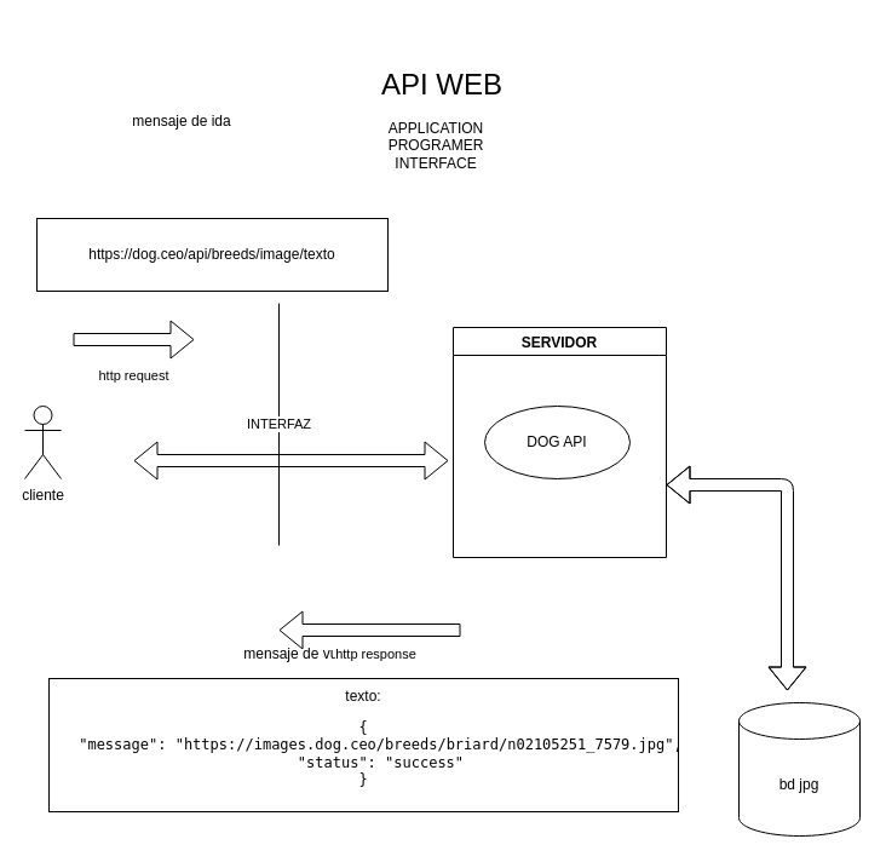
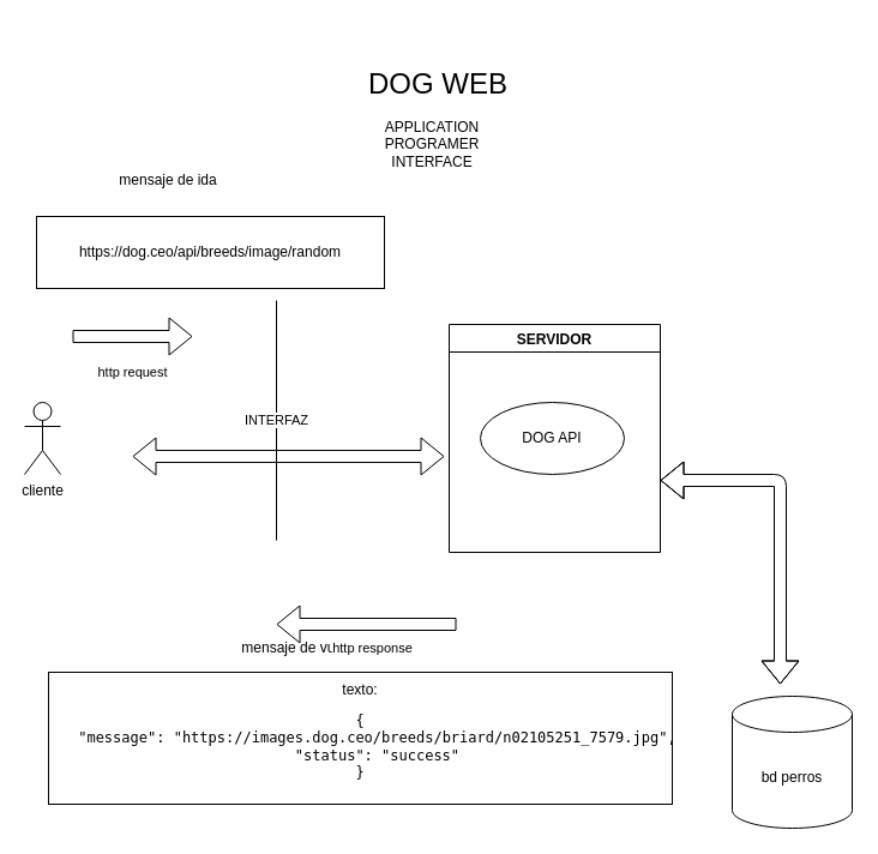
  <mxCell id="0" />
  <mxCell id="1" parent="0" />
  <mxCell id="2" value="cliente" style="shape=umlActor;verticalLabelPosition=bottom;verticalAlign=top;html=1;outlineConnect=0;" parent="1" vertex="1"><mxGeometry x="20" y="335" width="30" height="60" as="geometry" /></mxCell>
  <mxCell id="3" value="SERVIDOR" style="swimlane;startSize=23;" parent="1" vertex="1"><mxGeometry x="374" y="270" width="176" height="190" as="geometry" /></mxCell>
  <mxCell id="4" value="DOG API" style="ellipse;whiteSpace=wrap;html=1;" parent="3" vertex="1"><mxGeometry x="26" y="65" width="120" height="60" as="geometry" /></mxCell>
- <mxCell id="5" value="bd jpg&lt;br&gt;" style="shape=cylinder3;whiteSpace=wrap;html=1;boundedLbl=1;backgroundOutline=1;size=15;" parent="1" vertex="1"><mxGeometry x="610" y="580" width="100" height="110" as="geometry" /></mxCell>
+ <mxCell id="5" value="bd perros&lt;br&gt;" style="shape=cylinder3;whiteSpace=wrap;html=1;boundedLbl=1;backgroundOutline=1;size=15;" parent="1" vertex="1"><mxGeometry x="610" y="580" width="100" height="110" as="geometry" /></mxCell>
  <mxCell id="6" value="" style="shape=flexArrow;endArrow=classic;startArrow=classic;html=1;" parent="1" edge="1"><mxGeometry width="100" height="100" relative="1" as="geometry"><mxPoint x="550" y="400" as="sourcePoint" /><mxPoint x="650" y="570" as="targetPoint" /><Array as="points"><mxPoint x="650" y="400" /></Array></mxGeometry></mxCell>
  <mxCell id="7" value="" style="shape=flexArrow;endArrow=classic;startArrow=classic;html=1;" parent="1" edge="1"><mxGeometry width="100" height="100" relative="1" as="geometry"><mxPoint x="110" y="380" as="sourcePoint" /><mxPoint x="370" y="380" as="targetPoint" /></mxGeometry></mxCell>
  <mxCell id="8" value="INTERFAZ" style="endArrow=none;html=1;" parent="1" edge="1"><mxGeometry width="50" height="50" relative="1" as="geometry"><mxPoint x="230" y="450" as="sourcePoint" /><mxPoint x="230" y="250" as="targetPoint" /></mxGeometry></mxCell>
- <mxCell id="9" value="&lt;span class=&quot;code&quot;&gt;https://dog.ceo/api/breeds/image/texto&lt;/span&gt;" style="rounded=0;whiteSpace=wrap;html=1;" parent="1" vertex="1"><mxGeometry x="30" y="180" width="290" height="60" as="geometry" /></mxCell>
- <mxCell id="10" value="mensaje de ida" style="text;html=1;strokeColor=none;fillColor=none;align=center;verticalAlign=middle;whiteSpace=wrap;rounded=0;" parent="1" vertex="1"><mxGeometry x="70" y="90" width="160" height="20" as="geometry" /></mxCell>
+ <mxCell id="9" value="&lt;span class=&quot;code&quot;&gt;https://dog.ceo/api/breeds/image/random&lt;/span&gt;" style="rounded=0;whiteSpace=wrap;html=1;" parent="1" vertex="1"><mxGeometry x="30" y="180" width="290" height="60" as="geometry" /></mxCell>
+ <mxCell id="10" value="mensaje de ida" style="text;html=1;strokeColor=none;fillColor=none;align=center;verticalAlign=middle;whiteSpace=wrap;rounded=0;" parent="1" vertex="1"><mxGeometry x="60" y="140" width="160" height="20" as="geometry" /></mxCell>
  <mxCell id="11" value="&lt;span class=&quot;code&quot;&gt;texto:&lt;br&gt;&lt;pre&gt;{&lt;br/&gt;    &quot;message&quot;: &quot;https://images.dog.ceo/breeds/briard/n02105251_7579.jpg&quot;,&lt;br/&gt;    &quot;status&quot;: &quot;success&quot;&lt;br/&gt;}&lt;/pre&gt;&lt;/span&gt;" style="rounded=0;whiteSpace=wrap;html=1;" parent="1" vertex="1"><mxGeometry x="40" y="560" width="520" height="110" as="geometry" /></mxCell>
  <mxCell id="12" value="mensaje de vuelta" style="text;html=1;strokeColor=none;fillColor=none;align=center;verticalAlign=middle;whiteSpace=wrap;rounded=0;" parent="1" vertex="1"><mxGeometry x="170" y="530" width="160" height="20" as="geometry" /></mxCell>
  <mxCell id="13" value="http request" style="shape=flexArrow;endArrow=classic;html=1;" parent="1" edge="1"><mxGeometry y="-30" width="50" height="50" relative="1" as="geometry"><mxPoint x="60" y="280" as="sourcePoint" /><mxPoint x="160" y="280" as="targetPoint" /><mxPoint as="offset" /></mxGeometry></mxCell>
  <mxCell id="14" value="http response" style="shape=flexArrow;endArrow=classic;html=1;" parent="1" edge="1"><mxGeometry x="-0.067" y="20" width="50" height="50" relative="1" as="geometry"><mxPoint x="380" y="520" as="sourcePoint" /><mxPoint x="230" y="520" as="targetPoint" /><mxPoint as="offset" /></mxGeometry></mxCell>
- <mxCell id="15" value="&lt;font style=&quot;font-size: 24px&quot;&gt;API WEB&lt;/font&gt;" style="text;html=1;strokeColor=none;fillColor=none;align=center;verticalAlign=middle;whiteSpace=wrap;rounded=0;" parent="1" vertex="1"><mxGeometry x="240" y="20" width="250" height="100" as="geometry" /></mxCell>
+ <mxCell id="15" value="&lt;font style=&quot;font-size: 24px&quot;&gt;DOG WEB&lt;/font&gt;" style="text;html=1;strokeColor=none;fillColor=none;align=center;verticalAlign=middle;whiteSpace=wrap;rounded=0;" parent="1" vertex="1"><mxGeometry x="240" y="20" width="250" height="100" as="geometry" /></mxCell>
  <mxCell id="16" value="APPLICATION PROGRAMER INTERFACE" style="text;html=1;strokeColor=none;fillColor=none;align=center;verticalAlign=middle;whiteSpace=wrap;rounded=0;" parent="1" vertex="1"><mxGeometry x="340" y="110" width="40" height="20" as="geometry" /></mxCell>
